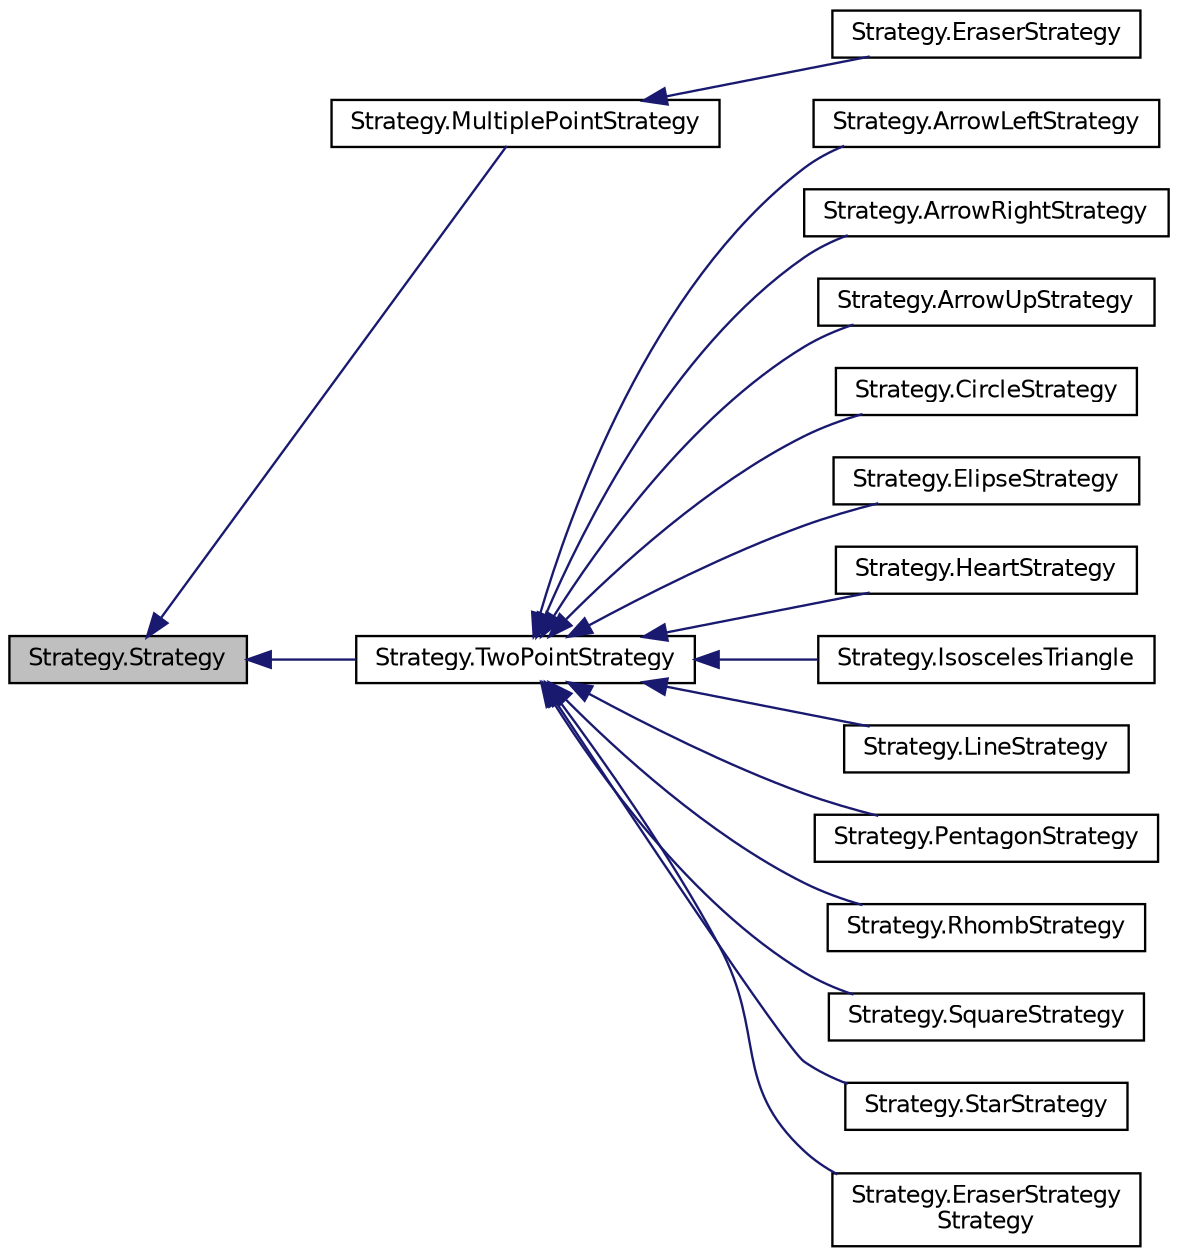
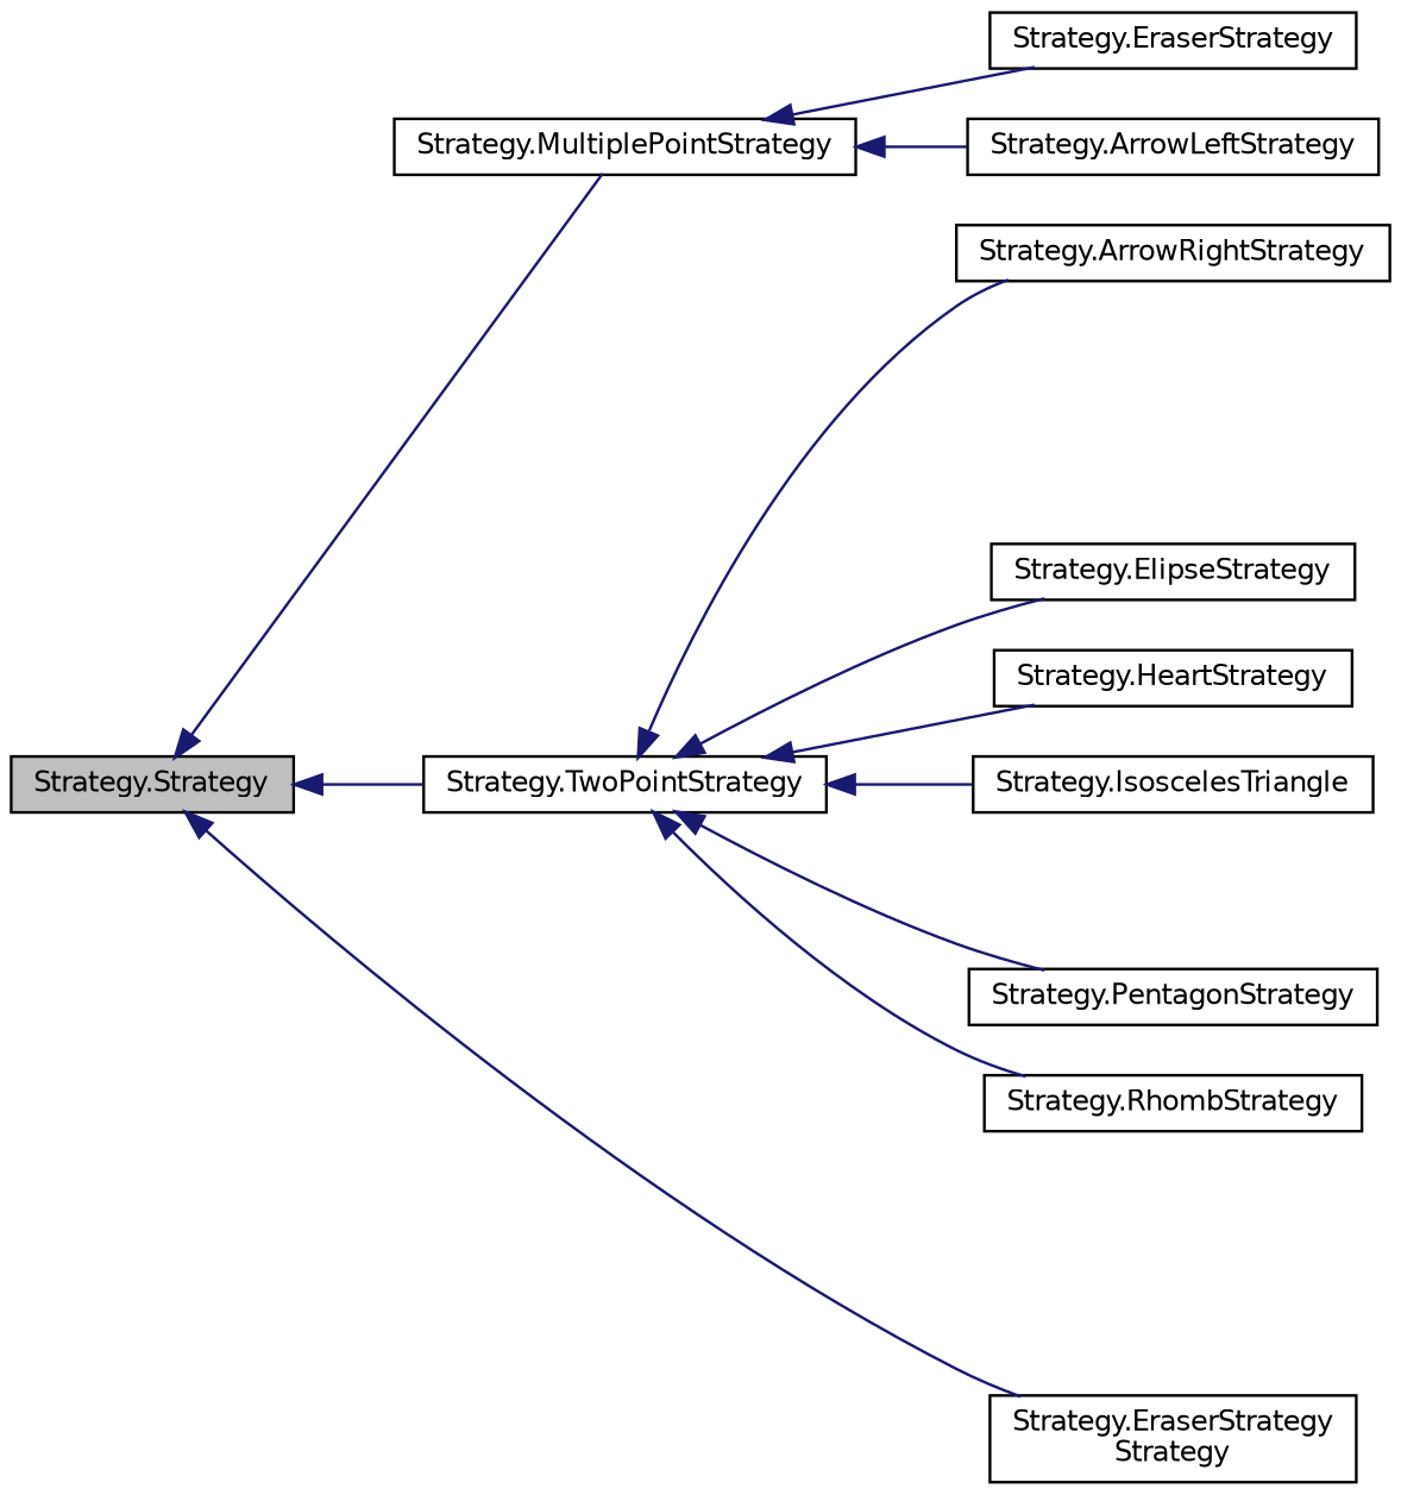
  digraph {
    rankdir=LR
    node [color=black fillcolor=white fontname=Helvetica fontsize=10 shape=record style=filled]
    edge [color=midnightblue dir=back fontname=Helvetica fontsize=10 labelfontname=Helvetica labelfontsize=10 style=solid]
    n1 [fillcolor=grey75 fontcolor=black height=0.2 label="Strategy.Strategy" width=0.4]
    n2 [height=0.2 label="Strategy.MultiplePointStrategy" width=0.4]
    n3 [height=0.2 label="Strategy.TwoPointStrategy" width=0.4]
    n4 [height=0.2 label="Strategy.EraserStrategy" width=0.4]
    n5 [height=0.2 label="Strategy.ArrowLeftStrategy" width=0.4]
    n6 [height=0.2 label="Strategy.ArrowRightStrategy" width=0.4]
-   n7 [height=0.2 label="Strategy.ArrowUpStrategy" width=0.4]
-   n8 [height=0.2 label="Strategy.CircleStrategy" width=0.4]
    n9 [height=0.2 label="Strategy.ElipseStrategy" width=0.4]
    n10 [height=0.2 label="Strategy.HeartStrategy" width=0.4]
    n11 [height=0.2 label="Strategy.IsoscelesTriangle" width=0.4]
    n12 [height=0.2 label="Strategy.EraserStrategy\lStrategy" width=0.4]
-   n13 [height=0.2 label="Strategy.LineStrategy" width=0.4]
    n14 [height=0.2 label="Strategy.PentagonStrategy" width=0.4]
    n15 [height=0.2 label="Strategy.RhombStrategy" width=0.4]
-   n16 [height=0.2 label="Strategy.SquareStrategy" width=0.4]
-   n17 [height=0.2 label="Strategy.StarStrategy" width=0.4]
    n1 -> n2
    n1 -> n3
    n2 -> n4
-   n3 -> n5
+   n2 -> n5
    n3 -> n6
-   n3 -> n7
-   n3 -> n8
    n3 -> n9
    n3 -> n10
    n3 -> n11
-   n3 -> n12
-   n3 -> n13
+   n1 -> n12
    n3 -> n14
    n3 -> n15
-   n3 -> n16
-   n3 -> n17
  }
